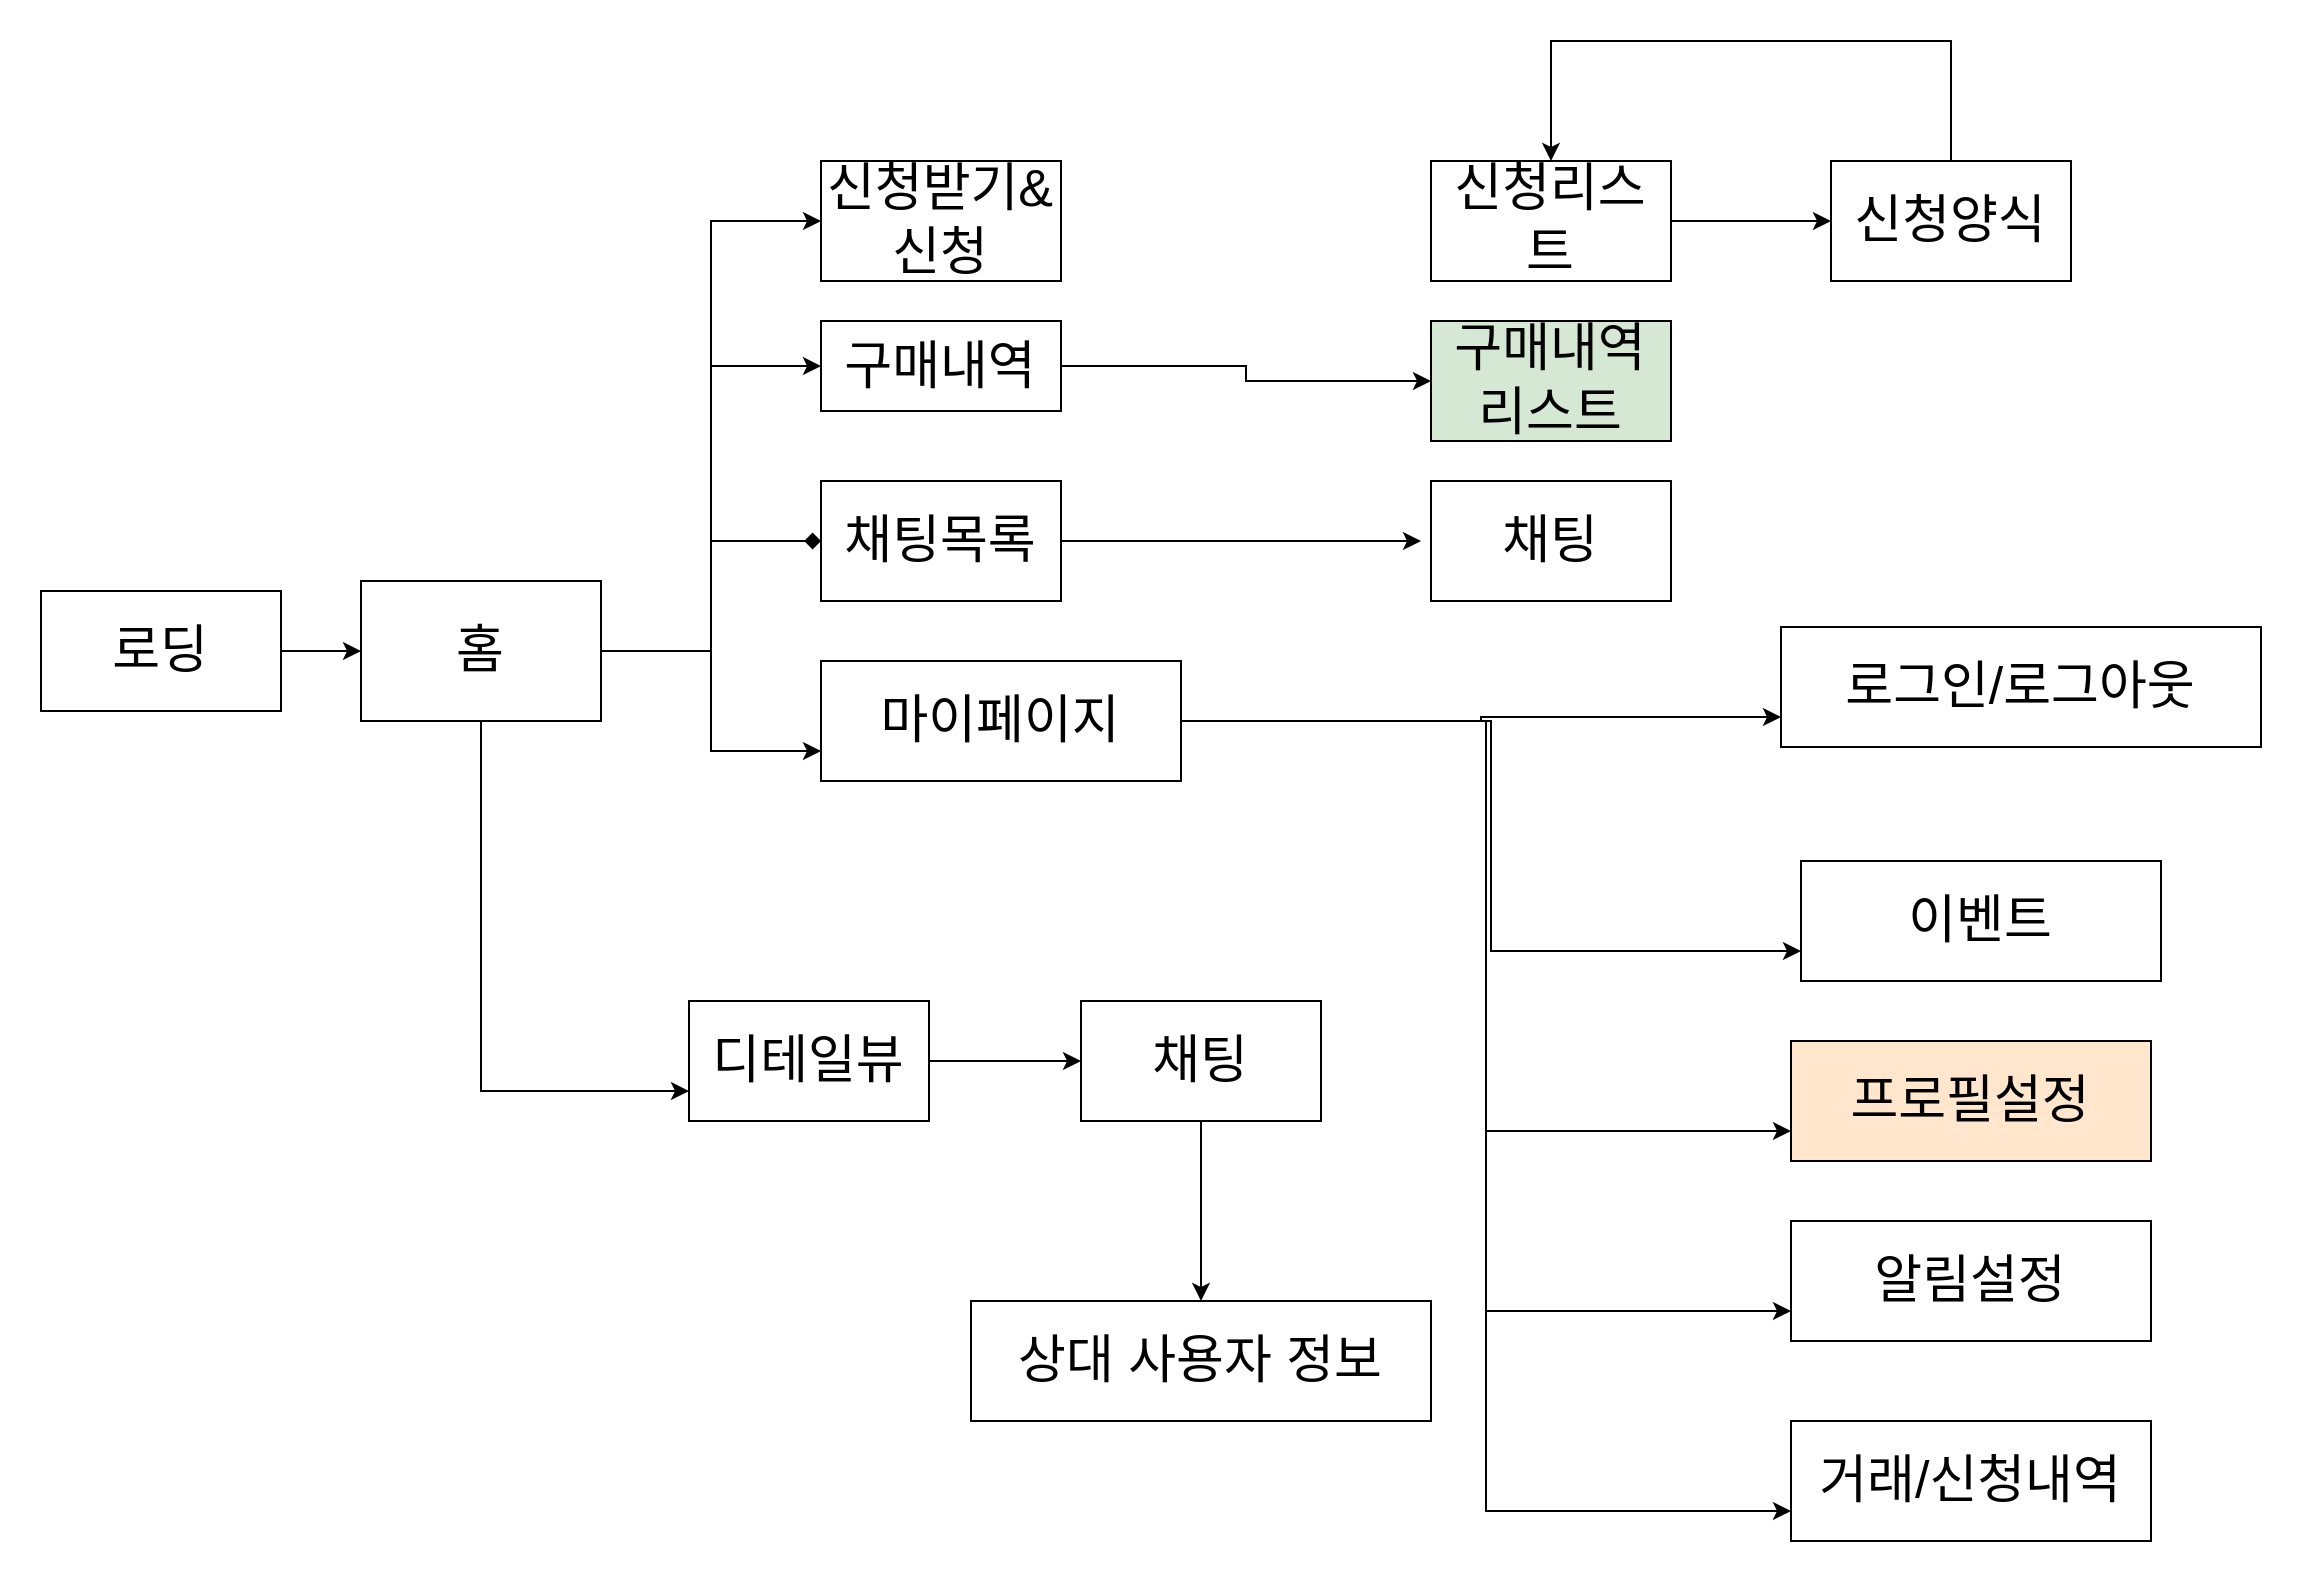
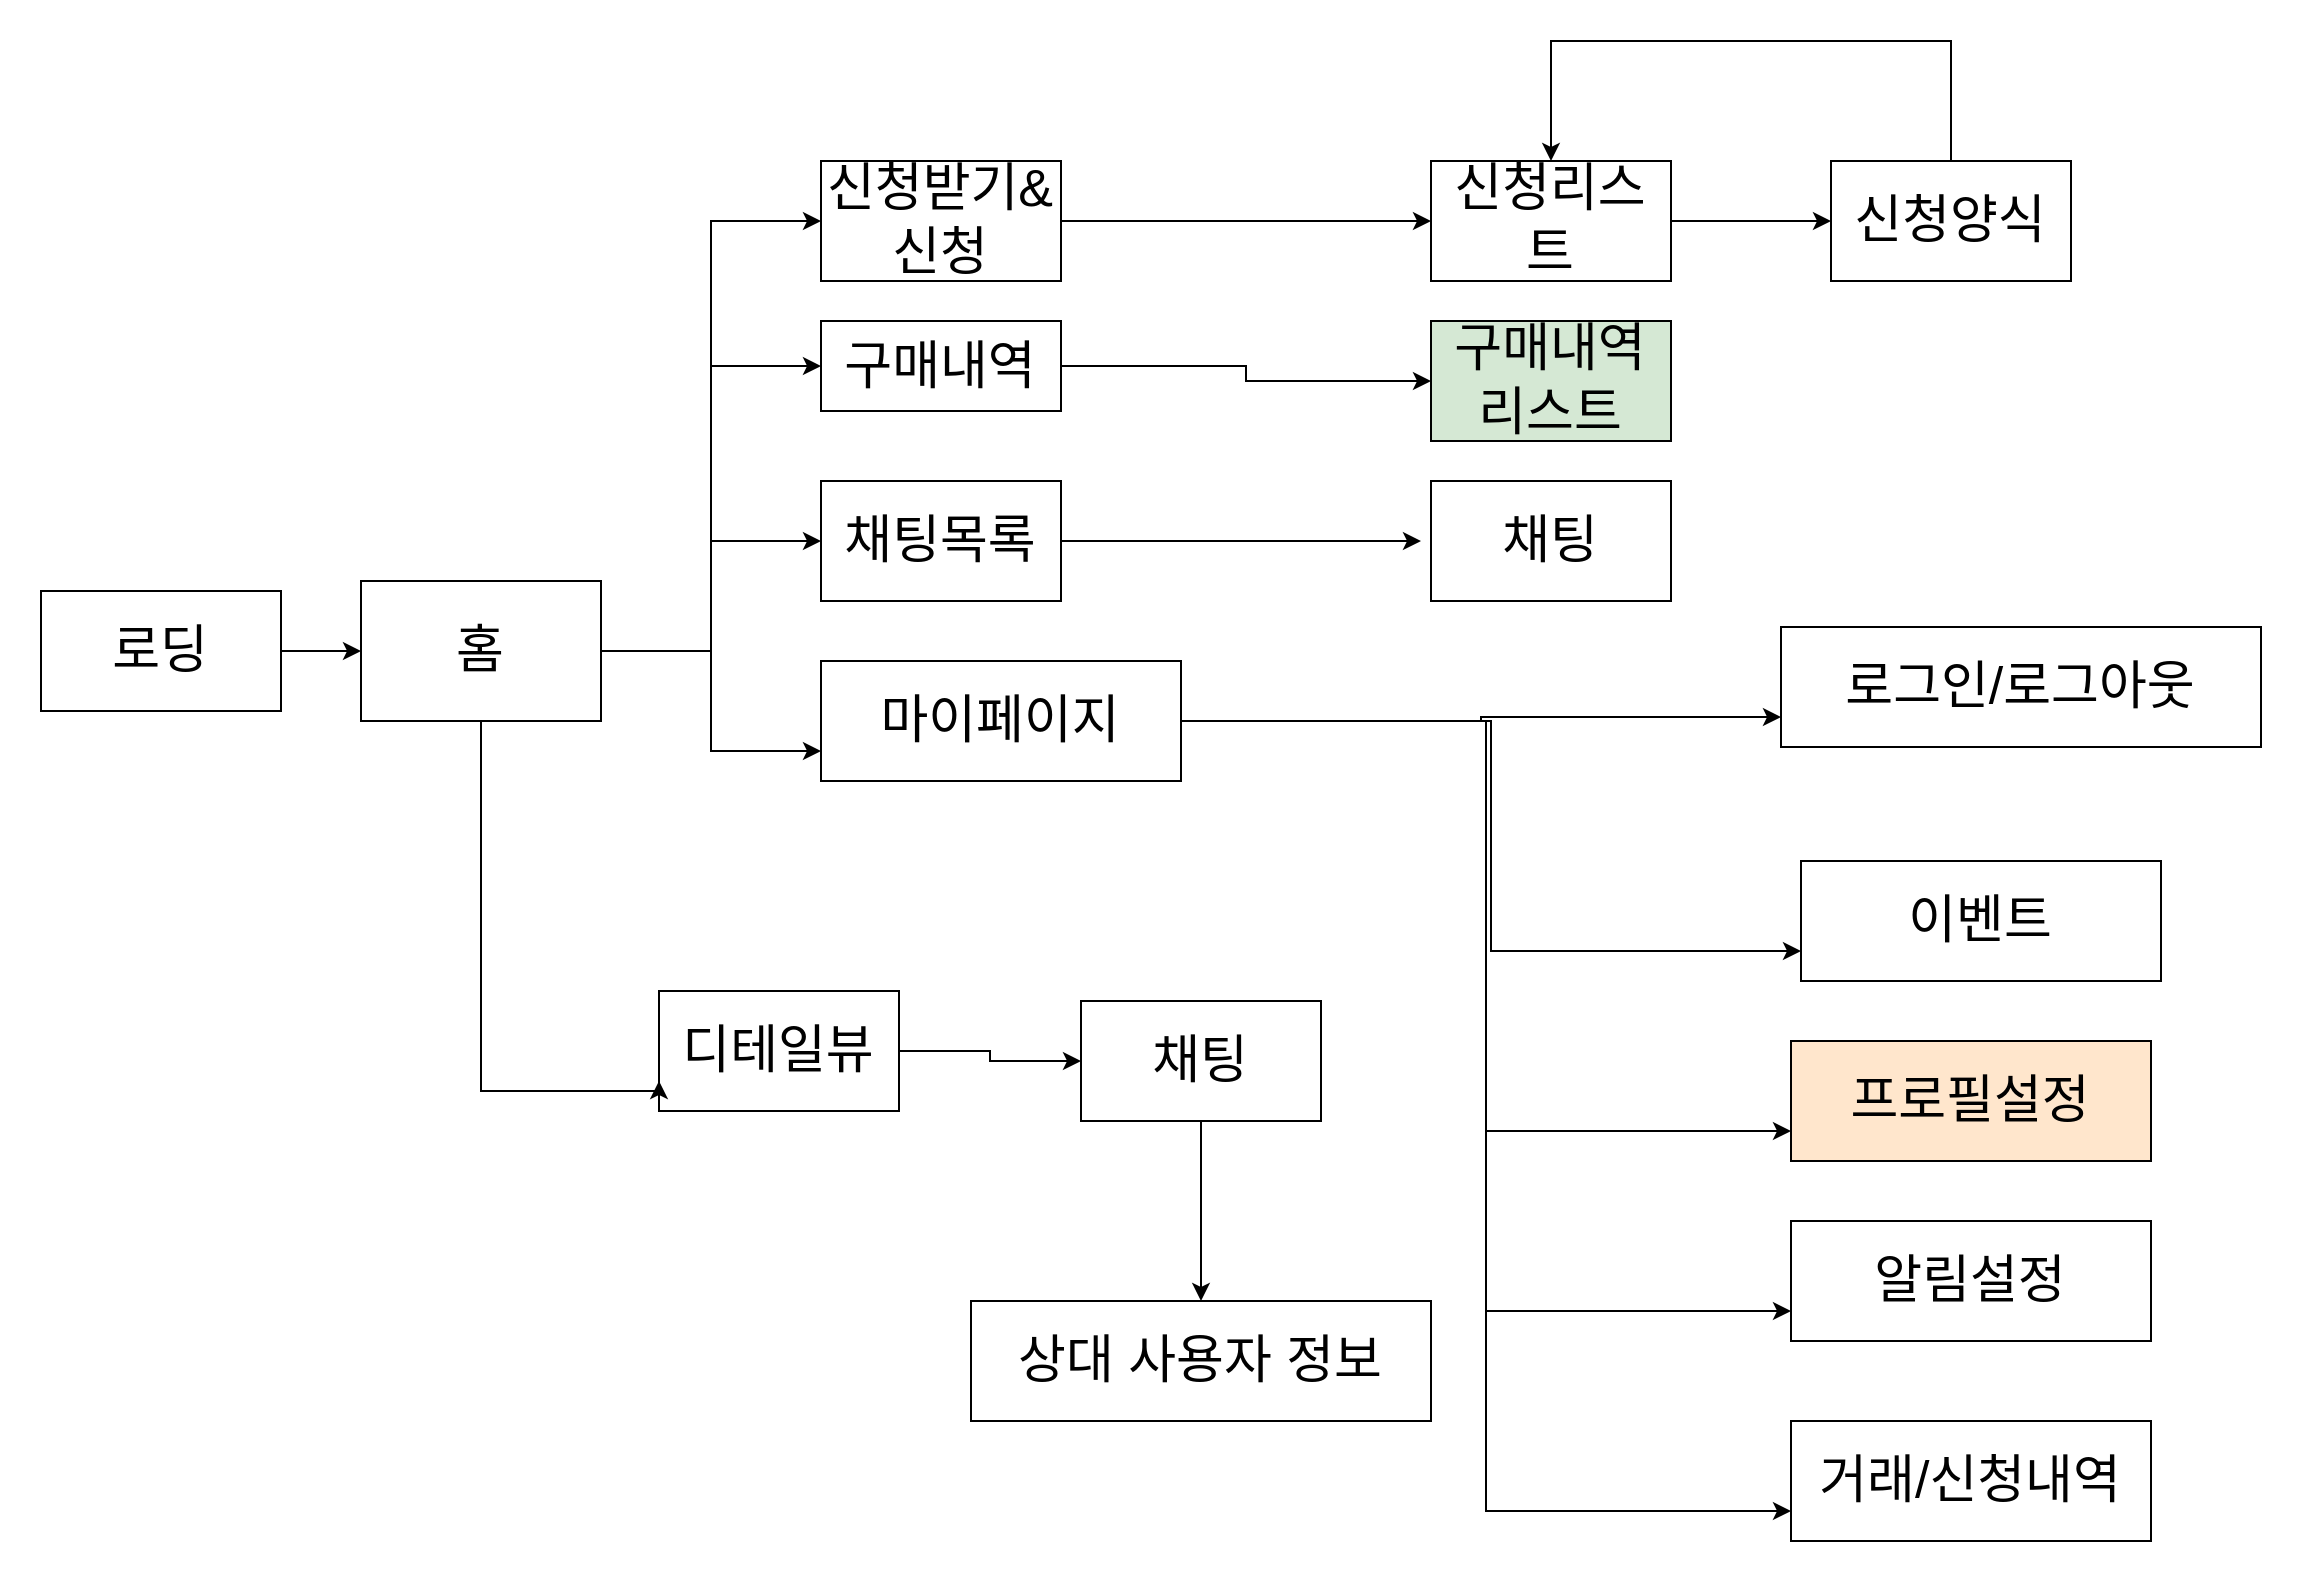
  <mxCell id="0" />
  <mxCell id="1" parent="0" />
- <mxCell id="2" value="&lt;font style=&quot;font-size: 26px&quot;&gt;디테일뷰&lt;/font&gt;" style="rounded=0;whiteSpace=wrap;html=1;" vertex="1" parent="1"><mxGeometry x="344" y="500" width="120" height="60" as="geometry" /></mxCell>
+ <mxCell id="2" value="&lt;font style=&quot;font-size: 26px&quot;&gt;디테일뷰&lt;/font&gt;" style="rounded=0;whiteSpace=wrap;html=1;" vertex="1" parent="1"><mxGeometry x="329" y="495" width="120" height="60" as="geometry" /></mxCell>
  <mxCell id="3" style="edgeStyle=orthogonalEdgeStyle;rounded=0;orthogonalLoop=1;jettySize=auto;html=1;" edge="1" parent="1" source="4" target="27"><mxGeometry relative="1" as="geometry" /></mxCell>
  <mxCell id="4" value="&lt;span style=&quot;font-size: 26px&quot;&gt;채팅&lt;/span&gt;" style="rounded=0;whiteSpace=wrap;html=1;" vertex="1" parent="1"><mxGeometry x="540" y="500" width="120" height="60" as="geometry" /></mxCell>
  <mxCell id="5" style="edgeStyle=orthogonalEdgeStyle;rounded=0;orthogonalLoop=1;jettySize=auto;html=1;exitX=1;exitY=0.5;exitDx=0;exitDy=0;entryX=0;entryY=0.5;entryDx=0;entryDy=0;" edge="1" parent="1" source="6" target="9"><mxGeometry relative="1" as="geometry" /></mxCell>
  <mxCell id="6" value="&lt;font style=&quot;font-size: 26px&quot;&gt;로딩&lt;/font&gt;" style="rounded=0;whiteSpace=wrap;html=1;" vertex="1" parent="1"><mxGeometry x="20" y="295" width="120" height="60" as="geometry" /></mxCell>
  <mxCell id="7" style="edgeStyle=orthogonalEdgeStyle;rounded=0;orthogonalLoop=1;jettySize=auto;html=1;entryX=0;entryY=0.75;entryDx=0;entryDy=0;" edge="1" parent="1" source="9" target="2"><mxGeometry relative="1" as="geometry"><Array as="points"><mxPoint x="240" y="545" /></Array></mxGeometry></mxCell>
  <mxCell id="8" style="edgeStyle=orthogonalEdgeStyle;rounded=0;orthogonalLoop=1;jettySize=auto;html=1;exitX=1;exitY=0.5;exitDx=0;exitDy=0;entryX=0;entryY=0.75;entryDx=0;entryDy=0;" edge="1" parent="1" source="9" target="23"><mxGeometry relative="1" as="geometry" /></mxCell>
  <mxCell id="9" value="&lt;font style=&quot;font-size: 26px&quot;&gt;홈&lt;/font&gt;" style="rounded=0;whiteSpace=wrap;html=1;" vertex="1" parent="1"><mxGeometry x="180" y="290" width="120" height="70" as="geometry" /></mxCell>
- <mxCell id="10" style="edgeStyle=orthogonalEdgeStyle;rounded=0;orthogonalLoop=1;jettySize=auto;html=1;exitX=1;exitY=0.5;exitDx=0;exitDy=0;entryX=0;entryY=0.5;entryDx=0;entryDy=0;endArrow=diamond;" edge="1" parent="1" source="9" target="17"><mxGeometry relative="1" as="geometry"><mxPoint x="464" y="140" as="sourcePoint" /></mxGeometry></mxCell>
+ <mxCell id="10" style="edgeStyle=orthogonalEdgeStyle;rounded=0;orthogonalLoop=1;jettySize=auto;html=1;exitX=1;exitY=0.5;exitDx=0;exitDy=0;entryX=0;entryY=0.5;entryDx=0;entryDy=0;" edge="1" parent="1" source="9" target="17"><mxGeometry relative="1" as="geometry"><mxPoint x="464" y="140" as="sourcePoint" /></mxGeometry></mxCell>
  <mxCell id="11" style="edgeStyle=orthogonalEdgeStyle;rounded=0;orthogonalLoop=1;jettySize=auto;html=1;entryX=0;entryY=0.5;entryDx=0;entryDy=0;exitX=1;exitY=0.5;exitDx=0;exitDy=0;" edge="1" parent="1" source="9" target="26"><mxGeometry relative="1" as="geometry"><mxPoint x="464" y="140" as="sourcePoint" /></mxGeometry></mxCell>
  <mxCell id="12" style="edgeStyle=orthogonalEdgeStyle;rounded=0;orthogonalLoop=1;jettySize=auto;html=1;entryX=0;entryY=0.5;entryDx=0;entryDy=0;exitX=1;exitY=0.5;exitDx=0;exitDy=0;" edge="1" parent="1" source="9" target="15"><mxGeometry relative="1" as="geometry"><mxPoint x="464" y="140" as="sourcePoint" /></mxGeometry></mxCell>
  <mxCell id="13" style="edgeStyle=orthogonalEdgeStyle;rounded=0;orthogonalLoop=1;jettySize=auto;html=1;entryX=0;entryY=0.5;entryDx=0;entryDy=0;" edge="1" parent="1" source="2" target="4"><mxGeometry relative="1" as="geometry" /></mxCell>
+ <mxCell id="14" style="edgeStyle=orthogonalEdgeStyle;rounded=0;orthogonalLoop=1;jettySize=auto;html=1;entryX=0;entryY=0.5;entryDx=0;entryDy=0;" edge="1" parent="1" source="15" target="31"><mxGeometry relative="1" as="geometry" /></mxCell>
  <mxCell id="15" value="&lt;span style=&quot;font-size: 26px&quot;&gt;신청받기&amp;amp;신청&lt;/span&gt;" style="rounded=0;whiteSpace=wrap;html=1;" vertex="1" parent="1"><mxGeometry x="410" y="80" width="120" height="60" as="geometry" /></mxCell>
  <mxCell id="16" style="edgeStyle=orthogonalEdgeStyle;rounded=0;orthogonalLoop=1;jettySize=auto;html=1;" edge="1" parent="1" source="17"><mxGeometry relative="1" as="geometry"><mxPoint x="710" y="270" as="targetPoint" /></mxGeometry></mxCell>
  <mxCell id="17" value="&lt;span style=&quot;font-size: 26px&quot;&gt;채팅목록&lt;/span&gt;" style="rounded=0;whiteSpace=wrap;html=1;" vertex="1" parent="1"><mxGeometry x="410" y="240" width="120" height="60" as="geometry" /></mxCell>
  <mxCell id="18" style="edgeStyle=orthogonalEdgeStyle;rounded=0;orthogonalLoop=1;jettySize=auto;html=1;entryX=0;entryY=0.75;entryDx=0;entryDy=0;" edge="1" parent="1" source="23" target="34"><mxGeometry relative="1" as="geometry" /></mxCell>
  <mxCell id="19" style="edgeStyle=orthogonalEdgeStyle;rounded=0;orthogonalLoop=1;jettySize=auto;html=1;entryX=0;entryY=0.75;entryDx=0;entryDy=0;" edge="1" parent="1" source="23" target="35"><mxGeometry relative="1" as="geometry" /></mxCell>
  <mxCell id="20" style="edgeStyle=orthogonalEdgeStyle;rounded=0;orthogonalLoop=1;jettySize=auto;html=1;entryX=0;entryY=0.75;entryDx=0;entryDy=0;" edge="1" parent="1" source="23" target="36"><mxGeometry relative="1" as="geometry" /></mxCell>
  <mxCell id="21" style="edgeStyle=orthogonalEdgeStyle;rounded=0;orthogonalLoop=1;jettySize=auto;html=1;entryX=0;entryY=0.75;entryDx=0;entryDy=0;" edge="1" parent="1" source="23" target="37"><mxGeometry relative="1" as="geometry" /></mxCell>
  <mxCell id="22" style="edgeStyle=orthogonalEdgeStyle;rounded=0;orthogonalLoop=1;jettySize=auto;html=1;entryX=0;entryY=0.75;entryDx=0;entryDy=0;" edge="1" parent="1" source="23" target="24"><mxGeometry relative="1" as="geometry" /></mxCell>
  <mxCell id="23" value="&lt;span style=&quot;font-size: 26px&quot;&gt;마이페이지&lt;/span&gt;" style="rounded=0;whiteSpace=wrap;html=1;" vertex="1" parent="1"><mxGeometry x="410" y="330" width="180" height="60" as="geometry" /></mxCell>
  <mxCell id="24" value="&lt;span style=&quot;font-size: 26px&quot;&gt;이벤트&lt;br&gt;&lt;/span&gt;" style="rounded=0;whiteSpace=wrap;html=1;" vertex="1" parent="1"><mxGeometry x="900" y="430" width="180" height="60" as="geometry" /></mxCell>
  <mxCell id="25" value="" style="edgeStyle=orthogonalEdgeStyle;rounded=0;orthogonalLoop=1;jettySize=auto;html=1;entryX=0;entryY=0.5;entryDx=0;entryDy=0;" edge="1" parent="1" source="26" target="29"><mxGeometry relative="1" as="geometry"><mxPoint x="610" y="190" as="targetPoint" /></mxGeometry></mxCell>
  <mxCell id="26" value="&lt;span style=&quot;font-size: 26px&quot;&gt;구매내역&lt;/span&gt;" style="rounded=0;whiteSpace=wrap;html=1;" vertex="1" parent="1"><mxGeometry x="410" y="160" width="120" height="45" as="geometry" /></mxCell>
  <mxCell id="27" value="&lt;span style=&quot;font-size: 26px&quot;&gt;상대 사용자 정보&lt;/span&gt;" style="rounded=0;whiteSpace=wrap;html=1;" vertex="1" parent="1"><mxGeometry x="485" y="650" width="230" height="60" as="geometry" /></mxCell>
  <mxCell id="28" value="&lt;span style=&quot;font-size: 26px&quot;&gt;채팅&lt;/span&gt;" style="rounded=0;whiteSpace=wrap;html=1;" vertex="1" parent="1"><mxGeometry x="715" y="240" width="120" height="60" as="geometry" /></mxCell>
  <mxCell id="29" value="&lt;span style=&quot;font-size: 26px&quot;&gt;구매내역리스트&lt;/span&gt;" style="rounded=0;whiteSpace=wrap;html=1;fillColor=#d5e8d4;" vertex="1" parent="1"><mxGeometry x="715" y="160" width="120" height="60" as="geometry" /></mxCell>
  <mxCell id="30" value="" style="edgeStyle=orthogonalEdgeStyle;rounded=0;orthogonalLoop=1;jettySize=auto;html=1;" edge="1" parent="1" source="31" target="33"><mxGeometry relative="1" as="geometry" /></mxCell>
  <mxCell id="31" value="&lt;span style=&quot;font-size: 26px&quot;&gt;신청리스트&lt;/span&gt;" style="rounded=0;whiteSpace=wrap;html=1;" vertex="1" parent="1"><mxGeometry x="715" y="80" width="120" height="60" as="geometry" /></mxCell>
  <mxCell id="32" style="edgeStyle=orthogonalEdgeStyle;rounded=0;orthogonalLoop=1;jettySize=auto;html=1;entryX=0.5;entryY=0;entryDx=0;entryDy=0;" edge="1" parent="1" source="33" target="31"><mxGeometry relative="1" as="geometry"><Array as="points"><mxPoint x="975" y="20" /><mxPoint x="775" y="20" /></Array></mxGeometry></mxCell>
  <mxCell id="33" value="&lt;span style=&quot;font-size: 26px&quot;&gt;신청양식&lt;br&gt;&lt;/span&gt;" style="rounded=0;whiteSpace=wrap;html=1;" vertex="1" parent="1"><mxGeometry x="915" y="80" width="120" height="60" as="geometry" /></mxCell>
  <mxCell id="34" value="&lt;span style=&quot;font-size: 26px&quot;&gt;프로필설정&lt;br&gt;&lt;/span&gt;" style="rounded=0;whiteSpace=wrap;html=1;fillColor=#ffe6cc;" vertex="1" parent="1"><mxGeometry x="895" y="520" width="180" height="60" as="geometry" /></mxCell>
  <mxCell id="35" value="&lt;span style=&quot;font-size: 26px&quot;&gt;알림설정&lt;br&gt;&lt;/span&gt;" style="rounded=0;whiteSpace=wrap;html=1;" vertex="1" parent="1"><mxGeometry x="895" y="610" width="180" height="60" as="geometry" /></mxCell>
  <mxCell id="36" value="&lt;span style=&quot;font-size: 26px&quot;&gt;거래/신청내역&lt;br&gt;&lt;/span&gt;" style="rounded=0;whiteSpace=wrap;html=1;" vertex="1" parent="1"><mxGeometry x="895" y="710" width="180" height="60" as="geometry" /></mxCell>
  <mxCell id="37" value="&lt;span style=&quot;font-size: 26px&quot;&gt;로그인/로그아웃&lt;/span&gt;" style="rounded=0;whiteSpace=wrap;html=1;" vertex="1" parent="1"><mxGeometry x="890" y="313" width="240" height="60" as="geometry" /></mxCell>
